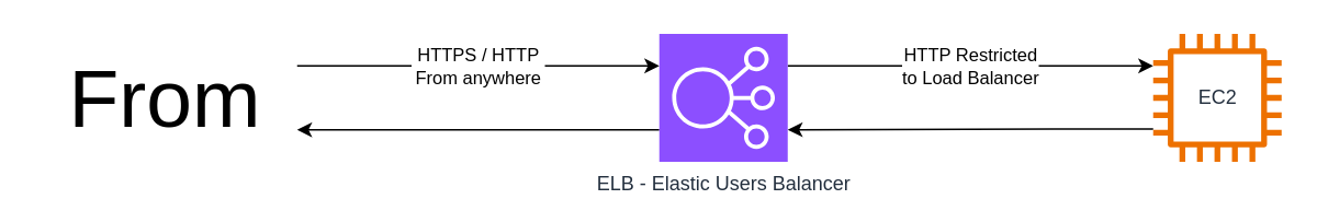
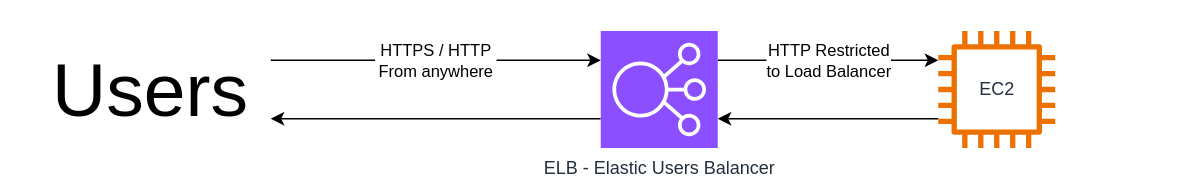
  <mxCell id="0" />
  <mxCell id="1" parent="0" />
- <mxCell id="2" value="From" style="text;html=1;align=center;verticalAlign=middle;whiteSpace=wrap;rounded=0;fontSize=50;" parent="1" vertex="1"><mxGeometry x="20" y="20" width="160" height="78" as="geometry" /></mxCell>
+ <mxCell id="2" value="Users" style="text;html=1;align=center;verticalAlign=middle;whiteSpace=wrap;rounded=0;fontSize=50;" parent="1" vertex="1"><mxGeometry x="20" y="20" width="160" height="78" as="geometry" /></mxCell>
  <mxCell id="3" value="HTTP Restricted&lt;div&gt;to Load Balancer&lt;/div&gt;" style="edgeStyle=orthogonalEdgeStyle;rounded=0;orthogonalLoop=1;jettySize=auto;html=1;exitX=1;exitY=0.25;exitDx=0;exitDy=0;exitPerimeter=0;" parent="1" source="6" target="7" edge="1"><mxGeometry relative="1" as="geometry"><Array as="points"><mxPoint x="550" y="40" /><mxPoint x="550" y="40" /></Array></mxGeometry></mxCell>
  <mxCell id="4" style="edgeStyle=orthogonalEdgeStyle;rounded=0;orthogonalLoop=1;jettySize=auto;html=1;entryX=1;entryY=0.75;entryDx=0;entryDy=0;entryPerimeter=0;" parent="1" source="7" target="6" edge="1"><mxGeometry relative="1" as="geometry"><Array as="points"><mxPoint x="640" y="78" /><mxPoint x="640" y="78" /></Array></mxGeometry></mxCell>
  <mxCell id="5" style="edgeStyle=orthogonalEdgeStyle;rounded=0;orthogonalLoop=1;jettySize=auto;html=1;exitX=0;exitY=0.75;exitDx=0;exitDy=0;exitPerimeter=0;entryX=1;entryY=0.75;entryDx=0;entryDy=0;" parent="1" source="6" target="2" edge="1"><mxGeometry relative="1" as="geometry" /></mxCell>
  <mxCell id="6" value="ELB - Elastic Users Balancer" style="sketch=0;points=[[0,0,0],[0.25,0,0],[0.5,0,0],[0.75,0,0],[1,0,0],[0,1,0],[0.25,1,0],[0.5,1,0],[0.75,1,0],[1,1,0],[0,0.25,0],[0,0.5,0],[0,0.75,0],[1,0.25,0],[1,0.5,0],[1,0.75,0]];outlineConnect=0;fontColor=#232F3E;fillColor=#8C4FFF;strokeColor=#ffffff;dashed=0;verticalLabelPosition=bottom;verticalAlign=top;align=center;html=1;fontSize=12;fontStyle=0;aspect=fixed;shape=mxgraph.aws4.resourceIcon;resIcon=mxgraph.aws4.elastic_load_balancing;" parent="1" vertex="1"><mxGeometry x="400" y="20" width="78" height="78" as="geometry" /></mxCell>
- <mxCell id="7" value="EC2" style="sketch=0;outlineConnect=0;fontColor=#232F3E;gradientColor=none;fillColor=#ED7100;strokeColor=none;dashed=0;verticalLabelPosition=middle;verticalAlign=middle;align=center;html=1;fontSize=12;fontStyle=0;aspect=fixed;pointerEvents=1;shape=mxgraph.aws4.instance2;labelPosition=center;" parent="1" vertex="1"><mxGeometry x="700" y="20" width="78" height="78" as="geometry" /></mxCell>
+ <mxCell id="7" value="EC2" style="sketch=0;outlineConnect=0;fontColor=#232F3E;gradientColor=none;fillColor=#ED7100;strokeColor=none;dashed=0;verticalLabelPosition=middle;verticalAlign=middle;align=center;html=1;fontSize=12;fontStyle=0;aspect=fixed;pointerEvents=1;shape=mxgraph.aws4.instance2;labelPosition=center;" parent="1" vertex="1"><mxGeometry x="625" y="20" width="78" height="78" as="geometry" /></mxCell>
  <mxCell id="8" value="&amp;nbsp;HTTPS / HTTP&amp;nbsp;&lt;div&gt;From anywhere&lt;/div&gt;" style="edgeStyle=orthogonalEdgeStyle;rounded=0;orthogonalLoop=1;jettySize=auto;html=1;exitX=1;exitY=0.25;exitDx=0;exitDy=0;entryX=0;entryY=0.25;entryDx=0;entryDy=0;entryPerimeter=0;" parent="1" source="2" target="6" edge="1"><mxGeometry relative="1" as="geometry" /></mxCell>
